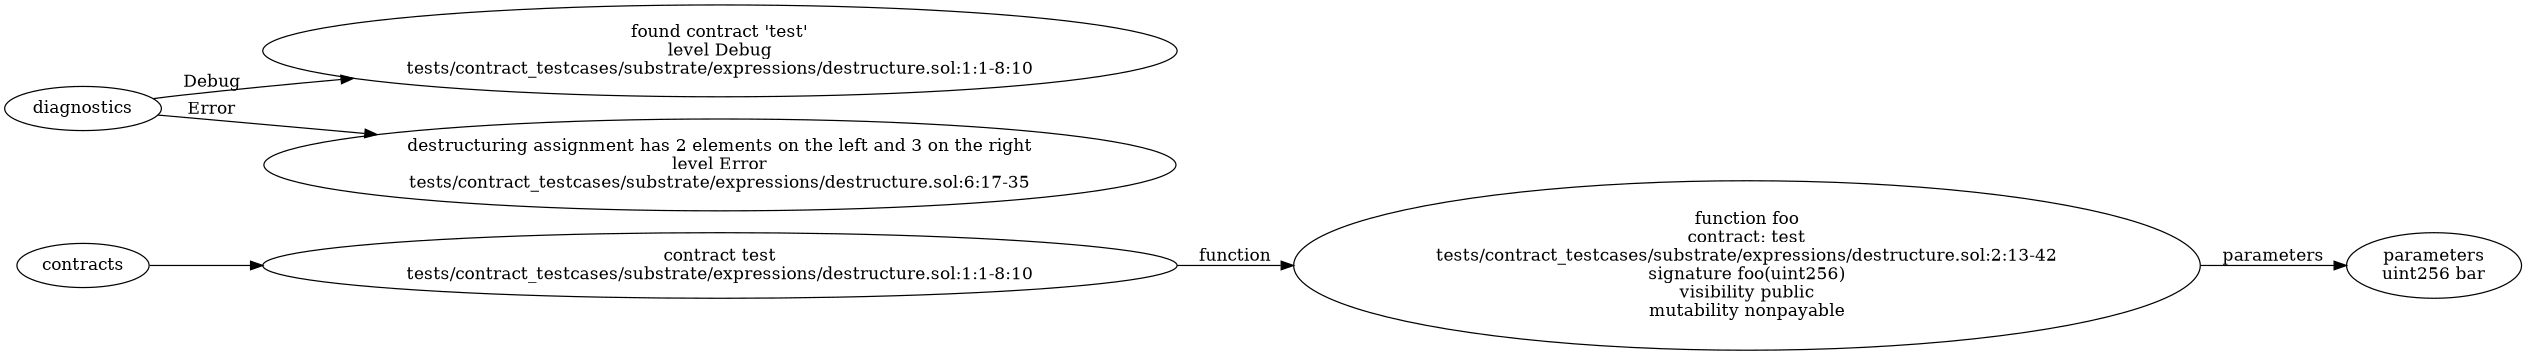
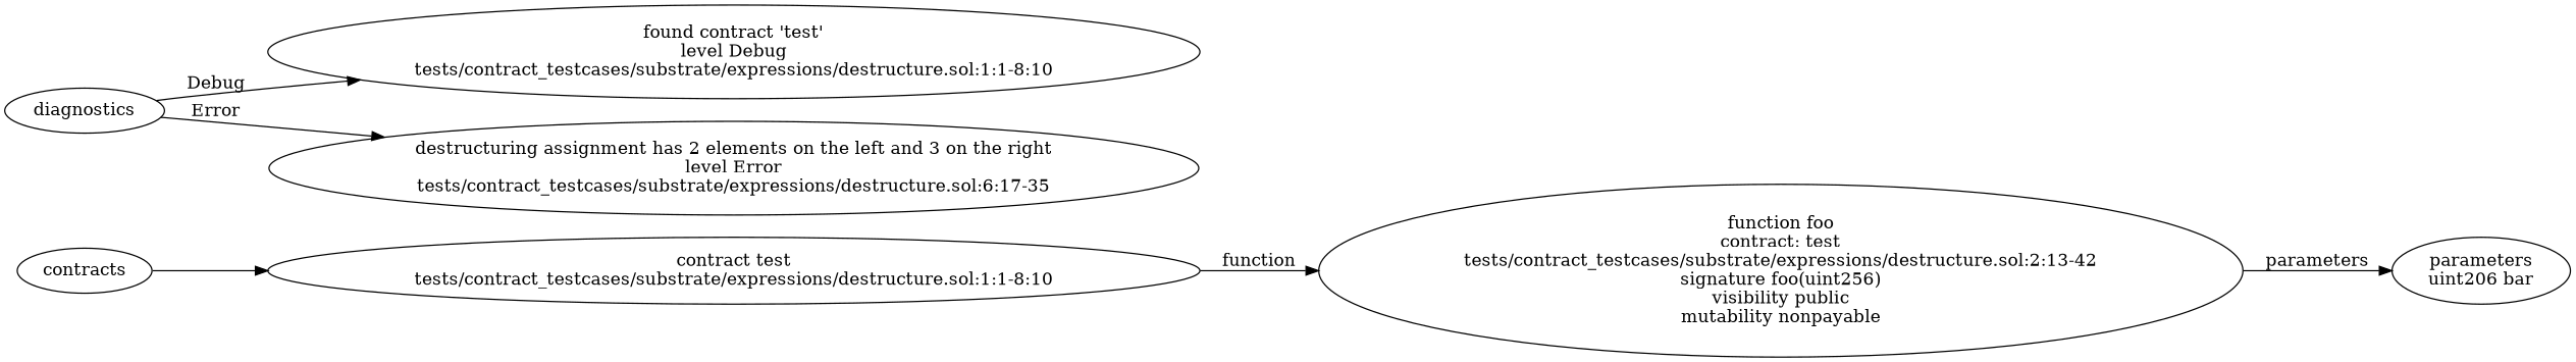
  strict digraph {
    rankdir=LR
    n1 [label="contract test\ntests/contract_testcases/substrate/expressions/destructure.sol:1:1-8:10"]
    n2 [label="function foo\ncontract: test\ntests/contract_testcases/substrate/expressions/destructure.sol:2:13-42\nsignature foo(uint256)\nvisibility public\nmutability nonpayable"]
-   n3 [label="parameters\nuint256 bar"]
+   n3 [label="parameters\nuint206 bar"]
    n4 [label="found contract 'test'\nlevel Debug\ntests/contract_testcases/substrate/expressions/destructure.sol:1:1-8:10"]
    n5 [label="destructuring assignment has 2 elements on the left and 3 on the right\nlevel Error\ntests/contract_testcases/substrate/expressions/destructure.sol:6:17-35"]
    contracts
    diagnostics
    n1 -> n2 [label=function]
    n2 -> n3 [label=parameters]
    contracts -> n1
    diagnostics -> n4 [label=Debug]
    diagnostics -> n5 [label=Error]
  }
